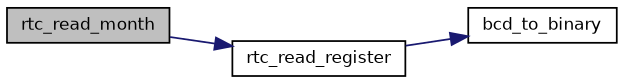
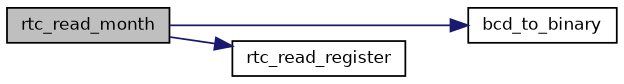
  digraph {
    rankdir=LR
    node [color=black fillcolor=white fontname=Helvetica fontsize=10 shape=record style=filled]
    edge [color=midnightblue fontname=Helvetica fontsize=10 labelfontname=Helvetica labelfontsize=10 style=solid]
    n1 [fillcolor=grey75 fontcolor=black height=0.2 label=rtc_read_month width=0.4]
    n2 [height=0.2 label=bcd_to_binary width=0.4]
    n3 [height=0.2 label=rtc_read_register width=0.4]
-   n3 -> n2
+   n1 -> n2
    n1 -> n3
  }
